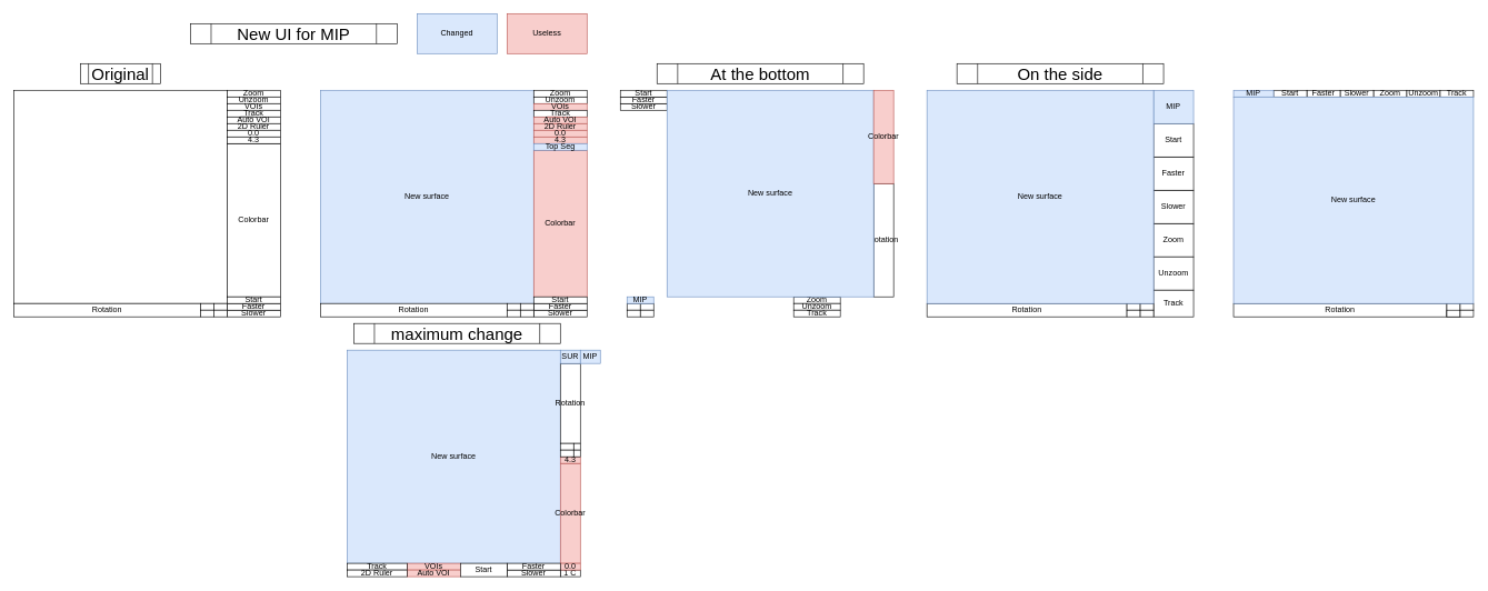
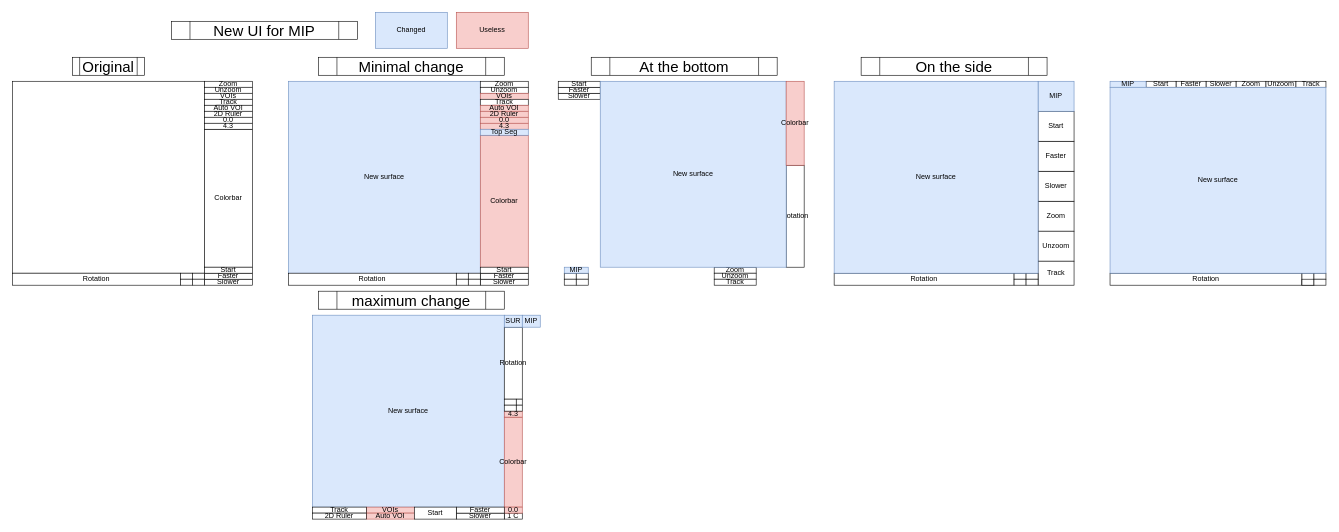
  <mxCell id="0" />
  <mxCell id="1" parent="0" />
  <mxCell id="2" value="" style="whiteSpace=wrap;html=1;aspect=fixed;" vertex="1" parent="1"><mxGeometry x="20" y="135" width="320" height="320" as="geometry" /></mxCell>
  <mxCell id="3" value="Zoom" style="rounded=0;whiteSpace=wrap;html=1;" vertex="1" parent="1"><mxGeometry x="340" y="135" width="80" height="10" as="geometry" /></mxCell>
  <mxCell id="4" value="Colorbar" style="rounded=0;whiteSpace=wrap;html=1;" vertex="1" parent="1"><mxGeometry x="340" y="215" width="80" height="230" as="geometry" /></mxCell>
  <mxCell id="5" value="Unzoom" style="rounded=0;whiteSpace=wrap;html=1;" vertex="1" parent="1"><mxGeometry x="340" y="145" width="80" height="10" as="geometry" /></mxCell>
  <mxCell id="6" value="VOIs" style="rounded=0;whiteSpace=wrap;html=1;" vertex="1" parent="1"><mxGeometry x="340" y="155" width="80" height="10" as="geometry" /></mxCell>
  <mxCell id="7" value="Track" style="rounded=0;whiteSpace=wrap;html=1;" vertex="1" parent="1"><mxGeometry x="340" y="165" width="80" height="10" as="geometry" /></mxCell>
  <mxCell id="8" style="edgeStyle=orthogonalEdgeStyle;rounded=0;orthogonalLoop=1;jettySize=auto;html=1;exitX=0.5;exitY=0;exitDx=0;exitDy=0;entryX=0.25;entryY=0;entryDx=0;entryDy=0;" edge="1" parent="1" source="9" target="10"><mxGeometry relative="1" as="geometry" /></mxCell>
  <mxCell id="9" value="Auto VOI" style="rounded=0;whiteSpace=wrap;html=1;" vertex="1" parent="1"><mxGeometry x="340" y="175" width="80" height="10" as="geometry" /></mxCell>
  <mxCell id="10" value="2D Ruler" style="rounded=0;whiteSpace=wrap;html=1;" vertex="1" parent="1"><mxGeometry x="340" y="185" width="80" height="10" as="geometry" /></mxCell>
  <mxCell id="11" value="0.0" style="rounded=0;whiteSpace=wrap;html=1;" vertex="1" parent="1"><mxGeometry x="340" y="195" width="80" height="10" as="geometry" /></mxCell>
  <mxCell id="12" value="4.3" style="rounded=0;whiteSpace=wrap;html=1;" vertex="1" parent="1"><mxGeometry x="340" y="205" width="80" height="10" as="geometry" /></mxCell>
  <mxCell id="13" value="Slower" style="rounded=0;whiteSpace=wrap;html=1;" vertex="1" parent="1"><mxGeometry x="340" y="465" width="80" height="10" as="geometry" /></mxCell>
  <mxCell id="14" value="Faster" style="rounded=0;whiteSpace=wrap;html=1;" vertex="1" parent="1"><mxGeometry x="340" y="455" width="80" height="10" as="geometry" /></mxCell>
  <mxCell id="15" value="Start" style="rounded=0;whiteSpace=wrap;html=1;" vertex="1" parent="1"><mxGeometry x="340" y="445" width="80" height="10" as="geometry" /></mxCell>
  <mxCell id="16" value="Rotation" style="rounded=0;whiteSpace=wrap;html=1;" vertex="1" parent="1"><mxGeometry x="20" y="455" width="280" height="20" as="geometry" /></mxCell>
  <mxCell id="17" value="" style="rounded=0;whiteSpace=wrap;html=1;" vertex="1" parent="1"><mxGeometry x="300" y="455" width="20" height="10" as="geometry" /></mxCell>
  <mxCell id="18" value="" style="rounded=0;whiteSpace=wrap;html=1;" vertex="1" parent="1"><mxGeometry x="300" y="465" width="20" height="10" as="geometry" /></mxCell>
  <mxCell id="19" value="" style="rounded=0;whiteSpace=wrap;html=1;" vertex="1" parent="1"><mxGeometry x="320" y="455" width="20" height="10" as="geometry" /></mxCell>
  <mxCell id="20" value="" style="rounded=0;whiteSpace=wrap;html=1;" vertex="1" parent="1"><mxGeometry x="320" y="465" width="20" height="10" as="geometry" /></mxCell>
  <mxCell id="21" value="New surface" style="whiteSpace=wrap;html=1;aspect=fixed;fillColor=#dae8fc;strokeColor=#6c8ebf;" vertex="1" parent="1"><mxGeometry x="480" y="135" width="320" height="320" as="geometry" /></mxCell>
  <mxCell id="22" value="Zoom" style="rounded=0;whiteSpace=wrap;html=1;" vertex="1" parent="1"><mxGeometry x="800" y="135" width="80" height="10" as="geometry" /></mxCell>
  <mxCell id="23" value="Colorbar" style="rounded=0;whiteSpace=wrap;html=1;fillColor=#f8cecc;strokeColor=#b85450;" vertex="1" parent="1"><mxGeometry x="800" y="225" width="80" height="220" as="geometry" /></mxCell>
  <mxCell id="24" value="Unzoom" style="rounded=0;whiteSpace=wrap;html=1;" vertex="1" parent="1"><mxGeometry x="800" y="145" width="80" height="10" as="geometry" /></mxCell>
  <mxCell id="25" value="VOIs" style="rounded=0;whiteSpace=wrap;html=1;fillColor=#f8cecc;strokeColor=#b85450;" vertex="1" parent="1"><mxGeometry x="800" y="155" width="80" height="10" as="geometry" /></mxCell>
  <mxCell id="26" value="Track" style="rounded=0;whiteSpace=wrap;html=1;" vertex="1" parent="1"><mxGeometry x="800" y="165" width="80" height="10" as="geometry" /></mxCell>
  <mxCell id="27" style="edgeStyle=orthogonalEdgeStyle;rounded=0;orthogonalLoop=1;jettySize=auto;html=1;exitX=0.5;exitY=0;exitDx=0;exitDy=0;entryX=0.25;entryY=0;entryDx=0;entryDy=0;fillColor=#f8cecc;strokeColor=#b85450;" edge="1" parent="1" source="28" target="29"><mxGeometry relative="1" as="geometry" /></mxCell>
  <mxCell id="28" value="Auto VOI" style="rounded=0;whiteSpace=wrap;html=1;fillColor=#f8cecc;strokeColor=#b85450;" vertex="1" parent="1"><mxGeometry x="800" y="175" width="80" height="10" as="geometry" /></mxCell>
  <mxCell id="29" value="2D Ruler" style="rounded=0;whiteSpace=wrap;html=1;fillColor=#f8cecc;strokeColor=#b85450;" vertex="1" parent="1"><mxGeometry x="800" y="185" width="80" height="10" as="geometry" /></mxCell>
  <mxCell id="30" value="0.0" style="rounded=0;whiteSpace=wrap;html=1;fillColor=#f8cecc;strokeColor=#b85450;" vertex="1" parent="1"><mxGeometry x="800" y="195" width="80" height="10" as="geometry" /></mxCell>
  <mxCell id="31" value="4.3" style="rounded=0;whiteSpace=wrap;html=1;fillColor=#f8cecc;strokeColor=#b85450;" vertex="1" parent="1"><mxGeometry x="800" y="205" width="80" height="10" as="geometry" /></mxCell>
  <mxCell id="32" value="Slower" style="rounded=0;whiteSpace=wrap;html=1;" vertex="1" parent="1"><mxGeometry x="800" y="465" width="80" height="10" as="geometry" /></mxCell>
  <mxCell id="33" value="Faster" style="rounded=0;whiteSpace=wrap;html=1;" vertex="1" parent="1"><mxGeometry x="800" y="455" width="80" height="10" as="geometry" /></mxCell>
  <mxCell id="34" value="Start" style="rounded=0;whiteSpace=wrap;html=1;" vertex="1" parent="1"><mxGeometry x="800" y="445" width="80" height="10" as="geometry" /></mxCell>
  <mxCell id="35" value="Rotation" style="rounded=0;whiteSpace=wrap;html=1;" vertex="1" parent="1"><mxGeometry x="480" y="455" width="280" height="20" as="geometry" /></mxCell>
  <mxCell id="36" value="" style="rounded=0;whiteSpace=wrap;html=1;" vertex="1" parent="1"><mxGeometry x="760" y="455" width="20" height="10" as="geometry" /></mxCell>
  <mxCell id="37" value="" style="rounded=0;whiteSpace=wrap;html=1;" vertex="1" parent="1"><mxGeometry x="760" y="465" width="20" height="10" as="geometry" /></mxCell>
  <mxCell id="38" value="" style="rounded=0;whiteSpace=wrap;html=1;" vertex="1" parent="1"><mxGeometry x="780" y="455" width="20" height="10" as="geometry" /></mxCell>
  <mxCell id="39" value="" style="rounded=0;whiteSpace=wrap;html=1;" vertex="1" parent="1"><mxGeometry x="780" y="465" width="20" height="10" as="geometry" /></mxCell>
  <mxCell id="40" value="&lt;font style=&quot;font-size: 25px;&quot;&gt;Original&lt;/font&gt;" style="shape=process;whiteSpace=wrap;html=1;backgroundOutline=1;" vertex="1" parent="1"><mxGeometry x="120" y="95" width="120" height="30" as="geometry" /></mxCell>
+ <mxCell id="41" value="&lt;font style=&quot;font-size: 25px;&quot;&gt;Minimal change&lt;/font&gt;" style="shape=process;whiteSpace=wrap;html=1;backgroundOutline=1;" vertex="1" parent="1"><mxGeometry x="530" y="95" width="310" height="30" as="geometry" /></mxCell>
  <mxCell id="42" value="&lt;font style=&quot;font-size: 25px;&quot;&gt;New UI for MIP&lt;/font&gt;" style="shape=process;whiteSpace=wrap;html=1;backgroundOutline=1;" vertex="1" parent="1"><mxGeometry x="285" y="35" width="310" height="30" as="geometry" /></mxCell>
  <mxCell id="43" value="Top Seg" style="rounded=0;whiteSpace=wrap;html=1;fillColor=#dae8fc;strokeColor=#6c8ebf;" vertex="1" parent="1"><mxGeometry x="800" y="215" width="80" height="10" as="geometry" /></mxCell>
  <mxCell id="44" value="Changed" style="rounded=0;whiteSpace=wrap;html=1;fillColor=#dae8fc;strokeColor=#6c8ebf;" vertex="1" parent="1"><mxGeometry x="625" y="20" width="120" height="60" as="geometry" /></mxCell>
  <mxCell id="45" value="Useless" style="rounded=0;whiteSpace=wrap;html=1;fillColor=#f8cecc;strokeColor=#b85450;" vertex="1" parent="1"><mxGeometry x="760" y="20" width="120" height="60" as="geometry" /></mxCell>
  <mxCell id="46" value="Zoom" style="rounded=0;whiteSpace=wrap;html=1;" vertex="1" parent="1"><mxGeometry x="1190" y="445" width="70" height="10" as="geometry" /></mxCell>
  <mxCell id="47" value="Unzoom" style="rounded=0;whiteSpace=wrap;html=1;" vertex="1" parent="1"><mxGeometry x="1190" y="455" width="70" height="10" as="geometry" /></mxCell>
  <mxCell id="48" value="Track" style="rounded=0;whiteSpace=wrap;html=1;" vertex="1" parent="1"><mxGeometry x="1190" y="465" width="70" height="10" as="geometry" /></mxCell>
  <mxCell id="49" value="Slower" style="rounded=0;whiteSpace=wrap;html=1;" vertex="1" parent="1"><mxGeometry x="930" y="155" width="70" height="10" as="geometry" /></mxCell>
  <mxCell id="50" value="Faster" style="rounded=0;whiteSpace=wrap;html=1;" vertex="1" parent="1"><mxGeometry x="930" y="145" width="70" height="10" as="geometry" /></mxCell>
  <mxCell id="51" value="Start" style="rounded=0;whiteSpace=wrap;html=1;" vertex="1" parent="1"><mxGeometry x="930" y="135" width="70" height="10" as="geometry" /></mxCell>
  <mxCell id="52" value="Rotation" style="rounded=0;whiteSpace=wrap;html=1;" vertex="1" parent="1"><mxGeometry x="1310" y="275" width="30" height="170" as="geometry" /></mxCell>
  <mxCell id="53" value="" style="rounded=0;whiteSpace=wrap;html=1;" vertex="1" parent="1"><mxGeometry x="940" y="455" width="20" height="10" as="geometry" /></mxCell>
  <mxCell id="54" value="" style="rounded=0;whiteSpace=wrap;html=1;" vertex="1" parent="1"><mxGeometry x="940" y="465" width="20" height="10" as="geometry" /></mxCell>
  <mxCell id="55" value="" style="rounded=0;whiteSpace=wrap;html=1;" vertex="1" parent="1"><mxGeometry x="960" y="455" width="20" height="10" as="geometry" /></mxCell>
  <mxCell id="56" value="" style="rounded=0;whiteSpace=wrap;html=1;" vertex="1" parent="1"><mxGeometry x="960" y="465" width="20" height="10" as="geometry" /></mxCell>
  <mxCell id="57" value="&lt;span style=&quot;font-size: 25px;&quot;&gt;At the bottom&lt;/span&gt;" style="shape=process;whiteSpace=wrap;html=1;backgroundOutline=1;" vertex="1" parent="1"><mxGeometry x="985" y="95" width="310" height="30" as="geometry" /></mxCell>
  <mxCell id="58" value="MIP" style="rounded=0;whiteSpace=wrap;html=1;fillColor=#dae8fc;strokeColor=#6c8ebf;" vertex="1" parent="1"><mxGeometry x="940" y="445" width="40" height="10" as="geometry" /></mxCell>
  <mxCell id="59" value="New surface" style="rounded=0;whiteSpace=wrap;html=1;fillColor=#dae8fc;strokeColor=#6c8ebf;" vertex="1" parent="1"><mxGeometry x="1000" y="135" width="310" height="310" as="geometry" /></mxCell>
  <mxCell id="60" value="Zoom" style="rounded=0;whiteSpace=wrap;html=1;" vertex="1" parent="1"><mxGeometry x="1730" y="335" width="60" height="50" as="geometry" /></mxCell>
  <mxCell id="61" value="Unzoom" style="rounded=0;whiteSpace=wrap;html=1;" vertex="1" parent="1"><mxGeometry x="1730" y="385" width="60" height="50" as="geometry" /></mxCell>
  <mxCell id="62" value="Track" style="rounded=0;whiteSpace=wrap;html=1;" vertex="1" parent="1"><mxGeometry x="1730" y="435" width="60" height="40" as="geometry" /></mxCell>
  <mxCell id="63" value="Slower" style="rounded=0;whiteSpace=wrap;html=1;" vertex="1" parent="1"><mxGeometry x="1730" y="285" width="60" height="50" as="geometry" /></mxCell>
  <mxCell id="64" value="Faster" style="rounded=0;whiteSpace=wrap;html=1;" vertex="1" parent="1"><mxGeometry x="1730" y="235" width="60" height="50" as="geometry" /></mxCell>
  <mxCell id="65" value="Start" style="rounded=0;whiteSpace=wrap;html=1;" vertex="1" parent="1"><mxGeometry x="1730" y="185" width="60" height="50" as="geometry" /></mxCell>
  <mxCell id="66" value="Rotation" style="rounded=0;whiteSpace=wrap;html=1;" vertex="1" parent="1"><mxGeometry x="1390" y="455" width="300" height="20" as="geometry" /></mxCell>
  <mxCell id="67" value="" style="rounded=0;whiteSpace=wrap;html=1;" vertex="1" parent="1"><mxGeometry x="1690" y="455" width="20" height="10" as="geometry" /></mxCell>
  <mxCell id="68" value="" style="rounded=0;whiteSpace=wrap;html=1;" vertex="1" parent="1"><mxGeometry x="1690" y="465" width="20" height="10" as="geometry" /></mxCell>
  <mxCell id="69" value="" style="rounded=0;whiteSpace=wrap;html=1;" vertex="1" parent="1"><mxGeometry x="1710" y="455" width="20" height="10" as="geometry" /></mxCell>
  <mxCell id="70" value="" style="rounded=0;whiteSpace=wrap;html=1;" vertex="1" parent="1"><mxGeometry x="1710" y="465" width="20" height="10" as="geometry" /></mxCell>
  <mxCell id="71" value="&lt;span style=&quot;font-size: 25px;&quot;&gt;On the side&lt;/span&gt;" style="shape=process;whiteSpace=wrap;html=1;backgroundOutline=1;" vertex="1" parent="1"><mxGeometry x="1435" y="95" width="310" height="30" as="geometry" /></mxCell>
  <mxCell id="72" value="MIP" style="rounded=0;whiteSpace=wrap;html=1;fillColor=#dae8fc;strokeColor=#6c8ebf;" vertex="1" parent="1"><mxGeometry x="1730" y="135" width="60" height="50" as="geometry" /></mxCell>
  <mxCell id="73" value="New surface" style="rounded=0;whiteSpace=wrap;html=1;fillColor=#dae8fc;strokeColor=#6c8ebf;" vertex="1" parent="1"><mxGeometry x="1390" y="135" width="340" height="320" as="geometry" /></mxCell>
  <mxCell id="74" value="Zoom" style="rounded=0;whiteSpace=wrap;html=1;" vertex="1" parent="1"><mxGeometry x="2060" y="135" width="50" height="10" as="geometry" /></mxCell>
  <mxCell id="75" value="Unzoom" style="rounded=0;whiteSpace=wrap;html=1;" vertex="1" parent="1"><mxGeometry x="2110" y="135" width="50" height="10" as="geometry" /></mxCell>
  <mxCell id="76" value="Track" style="rounded=0;whiteSpace=wrap;html=1;" vertex="1" parent="1"><mxGeometry x="2160" y="135" width="50" height="10" as="geometry" /></mxCell>
  <mxCell id="77" value="Slower" style="rounded=0;whiteSpace=wrap;html=1;" vertex="1" parent="1"><mxGeometry x="2010" y="135" width="50" height="10" as="geometry" /></mxCell>
  <mxCell id="78" value="Faster" style="rounded=0;whiteSpace=wrap;html=1;" vertex="1" parent="1"><mxGeometry x="1960" y="135" width="50" height="10" as="geometry" /></mxCell>
  <mxCell id="79" value="Start" style="rounded=0;whiteSpace=wrap;html=1;" vertex="1" parent="1"><mxGeometry x="1910" y="135" width="50" height="10" as="geometry" /></mxCell>
  <mxCell id="80" value="Rotation" style="rounded=0;whiteSpace=wrap;html=1;" vertex="1" parent="1"><mxGeometry x="1850" y="455" width="320" height="20" as="geometry" /></mxCell>
  <mxCell id="81" value="" style="rounded=0;whiteSpace=wrap;html=1;" vertex="1" parent="1"><mxGeometry x="2170" y="455" width="20" height="20" as="geometry" /></mxCell>
  <mxCell id="82" value="" style="rounded=0;whiteSpace=wrap;html=1;" vertex="1" parent="1"><mxGeometry x="2170" y="465" width="20" height="10" as="geometry" /></mxCell>
  <mxCell id="83" value="" style="rounded=0;whiteSpace=wrap;html=1;" vertex="1" parent="1"><mxGeometry x="2190" y="455" width="20" height="10" as="geometry" /></mxCell>
  <mxCell id="84" value="" style="rounded=0;whiteSpace=wrap;html=1;" vertex="1" parent="1"><mxGeometry x="2190" y="465" width="20" height="10" as="geometry" /></mxCell>
  <mxCell id="85" value="MIP" style="rounded=0;whiteSpace=wrap;html=1;fillColor=#dae8fc;strokeColor=#6c8ebf;" vertex="1" parent="1"><mxGeometry x="1850" y="135" width="60" height="10" as="geometry" /></mxCell>
  <mxCell id="86" value="New surface" style="rounded=0;whiteSpace=wrap;html=1;fillColor=#dae8fc;strokeColor=#6c8ebf;" vertex="1" parent="1"><mxGeometry x="1850" y="145" width="360" height="310" as="geometry" /></mxCell>
  <mxCell id="87" value="Colorbar" style="rounded=0;whiteSpace=wrap;html=1;fillColor=#f8cecc;strokeColor=#b85450;" vertex="1" parent="1"><mxGeometry x="1310" y="135" width="30" height="140" as="geometry" /></mxCell>
  <mxCell id="88" value="New surface" style="whiteSpace=wrap;html=1;aspect=fixed;fillColor=#dae8fc;strokeColor=#6c8ebf;" vertex="1" parent="1"><mxGeometry x="520" y="525" width="320" height="320" as="geometry" /></mxCell>
  <mxCell id="89" value="1 C" style="rounded=0;whiteSpace=wrap;html=1;" vertex="1" parent="1"><mxGeometry x="840" y="855" width="30" height="10" as="geometry" /></mxCell>
  <mxCell id="90" value="Colorbar" style="rounded=0;whiteSpace=wrap;html=1;fillColor=#f8cecc;strokeColor=#b85450;" vertex="1" parent="1"><mxGeometry x="840" y="695" width="30" height="150" as="geometry" /></mxCell>
  <mxCell id="91" value="VOIs" style="rounded=0;whiteSpace=wrap;html=1;fillColor=#f8cecc;strokeColor=#b85450;" vertex="1" parent="1"><mxGeometry x="610" y="845" width="80" height="10" as="geometry" /></mxCell>
  <mxCell id="92" value="Track" style="rounded=0;whiteSpace=wrap;html=1;" vertex="1" parent="1"><mxGeometry x="520" y="845" width="90" height="10" as="geometry" /></mxCell>
  <mxCell id="93" value="Auto VOI" style="rounded=0;whiteSpace=wrap;html=1;fillColor=#f8cecc;strokeColor=#b85450;" vertex="1" parent="1"><mxGeometry x="610" y="855" width="80" height="10" as="geometry" /></mxCell>
  <mxCell id="94" value="2D Ruler" style="rounded=0;whiteSpace=wrap;html=1;" vertex="1" parent="1"><mxGeometry x="520" y="855" width="90" height="10" as="geometry" /></mxCell>
  <mxCell id="95" value="0.0" style="rounded=0;whiteSpace=wrap;html=1;fillColor=#f8cecc;strokeColor=#b85450;" vertex="1" parent="1"><mxGeometry x="840" y="845" width="30" height="10" as="geometry" /></mxCell>
  <mxCell id="96" value="4.3" style="rounded=0;whiteSpace=wrap;html=1;fillColor=#f8cecc;strokeColor=#b85450;" vertex="1" parent="1"><mxGeometry x="840" y="685" width="30" height="10" as="geometry" /></mxCell>
  <mxCell id="97" value="Slower" style="rounded=0;whiteSpace=wrap;html=1;" vertex="1" parent="1"><mxGeometry x="760" y="855" width="80" height="10" as="geometry" /></mxCell>
  <mxCell id="98" value="Faster" style="rounded=0;whiteSpace=wrap;html=1;" vertex="1" parent="1"><mxGeometry x="760" y="845" width="80" height="10" as="geometry" /></mxCell>
  <mxCell id="99" value="Start" style="rounded=0;whiteSpace=wrap;html=1;" vertex="1" parent="1"><mxGeometry x="690" y="845" width="70" height="20" as="geometry" /></mxCell>
  <mxCell id="100" value="Rotation" style="rounded=0;whiteSpace=wrap;html=1;" vertex="1" parent="1"><mxGeometry x="840" y="545" width="30" height="120" as="geometry" /></mxCell>
  <mxCell id="101" value="" style="rounded=0;whiteSpace=wrap;html=1;" vertex="1" parent="1"><mxGeometry x="840" y="665" width="20" height="10" as="geometry" /></mxCell>
  <mxCell id="102" value="" style="rounded=0;whiteSpace=wrap;html=1;" vertex="1" parent="1"><mxGeometry x="840" y="675" width="20" height="10" as="geometry" /></mxCell>
  <mxCell id="103" value="" style="rounded=0;whiteSpace=wrap;html=1;" vertex="1" parent="1"><mxGeometry x="860" y="665" width="10" height="10" as="geometry" /></mxCell>
  <mxCell id="104" value="" style="rounded=0;whiteSpace=wrap;html=1;" vertex="1" parent="1"><mxGeometry x="860" y="675" width="10" height="10" as="geometry" /></mxCell>
  <mxCell id="105" value="&lt;font style=&quot;font-size: 25px;&quot;&gt;maximum change&lt;/font&gt;" style="shape=process;whiteSpace=wrap;html=1;backgroundOutline=1;" vertex="1" parent="1"><mxGeometry x="530" y="485" width="310" height="30" as="geometry" /></mxCell>
  <mxCell id="106" value="SUR" style="rounded=0;whiteSpace=wrap;html=1;fillColor=#dae8fc;strokeColor=#6c8ebf;" vertex="1" parent="1"><mxGeometry x="840" y="525" width="30" height="20" as="geometry" /></mxCell>
  <mxCell id="107" value="MIP" style="rounded=0;whiteSpace=wrap;html=1;fillColor=#dae8fc;strokeColor=#6c8ebf;" vertex="1" parent="1"><mxGeometry x="870" y="525" width="30" height="20" as="geometry" /></mxCell>
